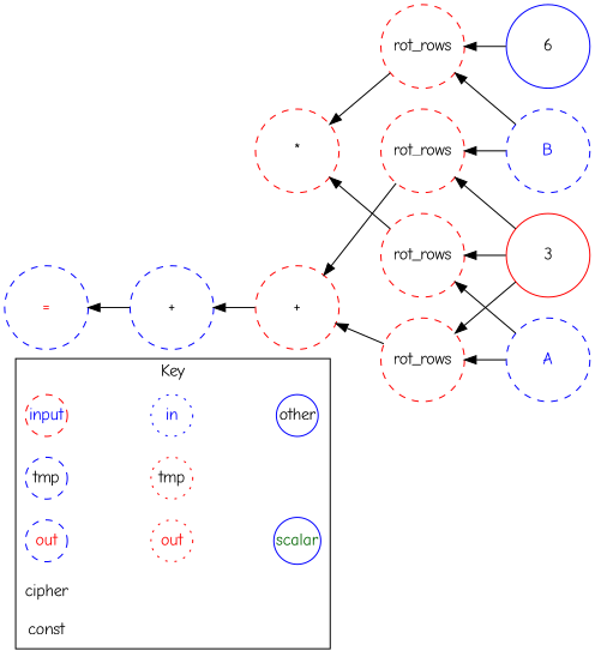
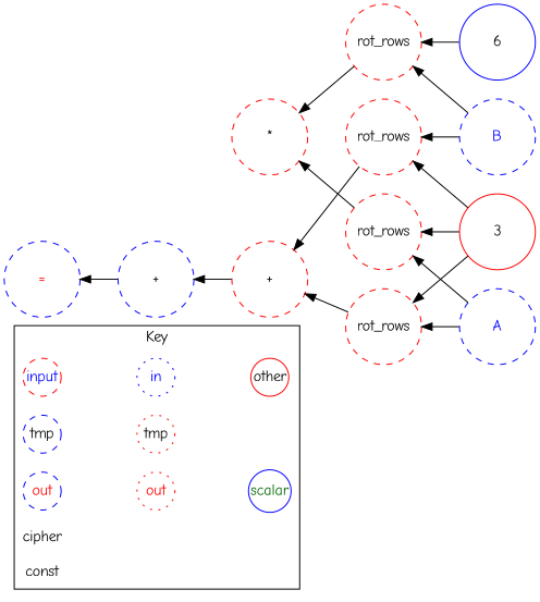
  digraph {
    fontname="Comic Neue"
    rankdir=LR
    node [color=red fontname="Comic Neue" margin=0 shape=circle style=dashed]
    edge [dir=back fontname="Comic Neue"]
    n1 [fontcolor=blue label=input width=0.5]
    n2 [color=blue fontcolor=blue icolor=blue label=in style=dotted width=0.5]
    n3 [color=blue fontcolor=black label=tmp width=0.5]
    n4 [fontcolor=black label=tmp style=dotted width=0.5]
    n5 [color=blue fontcolor=red label=out width=0.5]
    n6 [fontcolor=red label=out style=dotted width=0.5]
    cipher [color=blue shape=plain width=0.5 style=""]
-   other [color=blue fontcolor=black style=solid width=0.5]
+   other [fontcolor=black style=solid width=0.5]
    scalar [color=blue fontcolor=darkgreen style=solid width=0.5]
    const [color=blue shape=plain width=0.5 style=""]
    n11 [label=3 style=solid width=1]
    n12 [color=blue fontcolor=blue label=B width=1]
    n13 [label=rot_rows width=1]
    n14 [color=blue fontcolor=blue label=A width=1]
    n15 [label=rot_rows width=1]
    n16 [label="+" width=1]
    n17 [color=blue label=6 style=solid width=1]
    n18 [label=rot_rows width=1]
    n19 [label=rot_rows width=1]
    n20 [label="*" width=1]
    n21 [color=blue label="+" width=1]
    n22 [color=blue fontcolor=red label="=" width=1]
    subgraph cluster_1 {
      label=Key
      n1
      n2
      n3
      n4
      n5
      n6
      cipher
      other
      scalar
      const
    }
    n1 -> n2 [dir=forward style=invis]
    n2 -> other [dir=forward style=invis]
    n3 -> n4 [dir=forward style=invis]
    n5 -> n6 [dir=forward style=invis]
    n6 -> scalar [dir=forward style=invis]
    n13 -> n11
    n13 -> n12
    n15 -> n11
    n15 -> n14
    n16 -> n13
    n16 -> n15
    n18 -> n12
    n18 -> n17
    n19 -> n11
    n19 -> n14
    n20 -> n18
    n20 -> n19
    n21 -> n16
    n22 -> n21
  }
